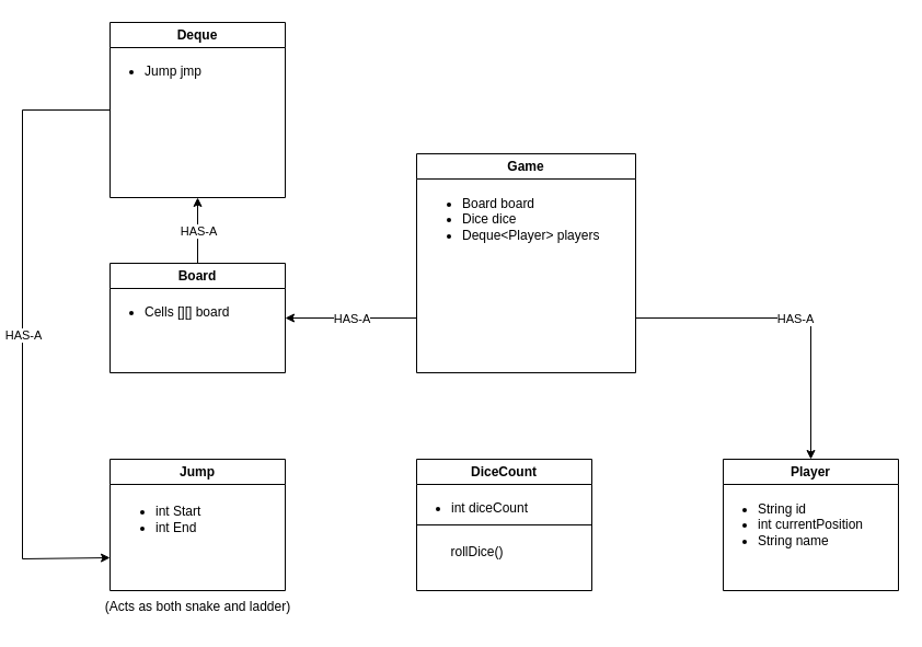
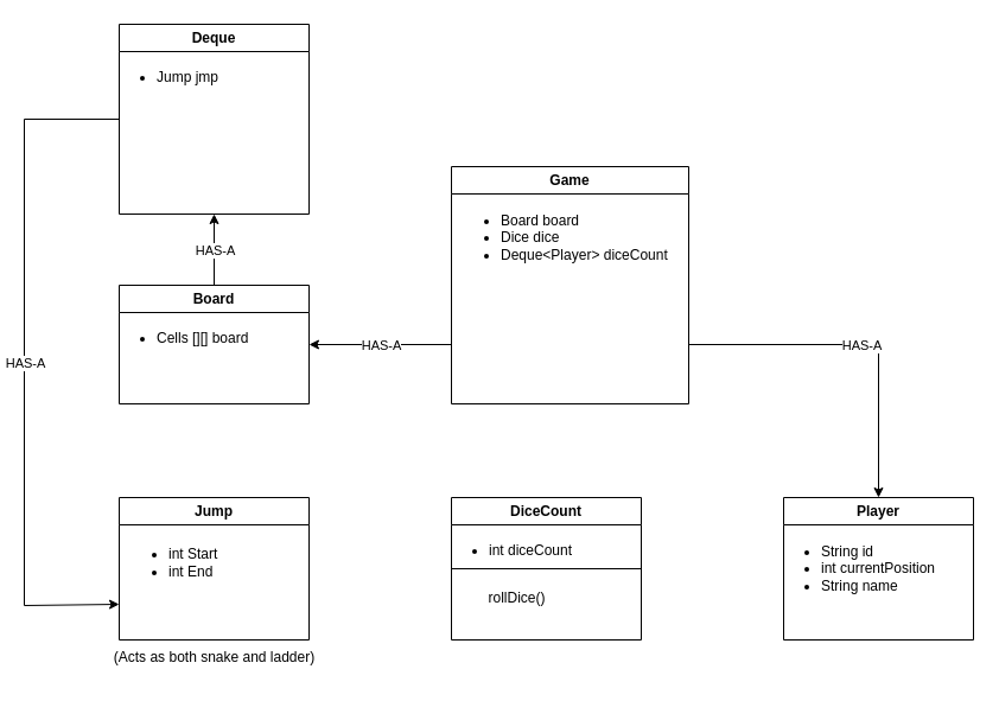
  <mxCell id="0" />
  <mxCell id="1" parent="0" />
  <mxCell id="2" value="Player" style="swimlane;whiteSpace=wrap;html=1;" vertex="1" parent="1"><mxGeometry x="660" y="419" width="160" height="120" as="geometry" /></mxCell>
  <mxCell id="3" value="&lt;ul&gt;&lt;li&gt;String id&lt;/li&gt;&lt;li&gt;int currentPosition&lt;/li&gt;&lt;li&gt;String name&lt;/li&gt;&lt;/ul&gt;" style="text;html=1;align=left;verticalAlign=middle;resizable=0;points=[];autosize=1;strokeColor=none;fillColor=none;" vertex="1" parent="2"><mxGeometry x="-10" y="20" width="160" height="80" as="geometry" /></mxCell>
  <mxCell id="4" value="DiceCount" style="swimlane;whiteSpace=wrap;html=1;" vertex="1" parent="1"><mxGeometry x="380" y="419" width="160" height="120" as="geometry" /></mxCell>
  <mxCell id="5" value="&lt;ul&gt;&lt;li&gt;int diceCount&lt;/li&gt;&lt;/ul&gt;" style="text;html=1;align=left;verticalAlign=middle;resizable=0;points=[];autosize=1;strokeColor=none;fillColor=none;" vertex="1" parent="4"><mxGeometry x="-10" y="20" width="130" height="50" as="geometry" /></mxCell>
  <mxCell id="6" value="rollDice()" style="text;html=1;align=center;verticalAlign=middle;resizable=0;points=[];autosize=1;strokeColor=none;fillColor=none;" vertex="1" parent="4"><mxGeometry x="20" y="70" width="70" height="30" as="geometry" /></mxCell>
  <mxCell id="7" value="" style="endArrow=none;html=1;rounded=0;entryX=1;entryY=0.5;entryDx=0;entryDy=0;exitX=0;exitY=0.5;exitDx=0;exitDy=0;" edge="1" parent="1" source="4" target="4"><mxGeometry width="50" height="50" relative="1" as="geometry"><mxPoint x="240" y="589" as="sourcePoint" /><mxPoint x="290" y="539" as="targetPoint" /></mxGeometry></mxCell>
  <mxCell id="8" value="Jump" style="swimlane;whiteSpace=wrap;html=1;" vertex="1" parent="1"><mxGeometry x="100" y="419" width="160" height="120" as="geometry" /></mxCell>
  <mxCell id="9" value="&lt;ul&gt;&lt;li&gt;int Start&lt;/li&gt;&lt;li&gt;int End&lt;/li&gt;&lt;/ul&gt;" style="text;html=1;align=left;verticalAlign=middle;resizable=0;points=[];autosize=1;strokeColor=none;fillColor=none;" vertex="1" parent="8"><mxGeometry y="20" width="100" height="70" as="geometry" /></mxCell>
  <mxCell id="10" value="(Acts as both snake and ladder)" style="text;html=1;align=center;verticalAlign=middle;resizable=0;points=[];autosize=1;strokeColor=none;fillColor=none;" vertex="1" parent="1"><mxGeometry x="85" y="539" width="190" height="30" as="geometry" /></mxCell>
  <mxCell id="11" value="Board" style="swimlane;whiteSpace=wrap;html=1;" vertex="1" parent="1"><mxGeometry x="100" y="240" width="160" height="100" as="geometry" /></mxCell>
  <mxCell id="12" value="&lt;ul&gt;&lt;li&gt;Cells [][] board&lt;/li&gt;&lt;/ul&gt;" style="text;html=1;align=left;verticalAlign=middle;resizable=0;points=[];autosize=1;strokeColor=none;fillColor=none;" vertex="1" parent="11"><mxGeometry x="-10" y="20" width="140" height="50" as="geometry" /></mxCell>
  <mxCell id="13" value="Deque" style="swimlane;whiteSpace=wrap;html=1;" vertex="1" parent="1"><mxGeometry x="100" y="20" width="160" height="160" as="geometry" /></mxCell>
  <mxCell id="14" value="&lt;ul&gt;&lt;li&gt;Jump jmp&lt;/li&gt;&lt;/ul&gt;" style="text;html=1;align=left;verticalAlign=middle;resizable=0;points=[];autosize=1;strokeColor=none;fillColor=none;" vertex="1" parent="13"><mxGeometry x="-10" y="20" width="120" height="50" as="geometry" /></mxCell>
  <mxCell id="15" value="" style="endArrow=classic;html=1;rounded=0;exitX=0;exitY=0.5;exitDx=0;exitDy=0;entryX=0;entryY=0.75;entryDx=0;entryDy=0;" edge="1" parent="1" source="13" target="8"><mxGeometry relative="1" as="geometry"><mxPoint x="-20" y="170" as="sourcePoint" /><mxPoint x="80" y="170" as="targetPoint" /><Array as="points"><mxPoint x="20" y="100" /><mxPoint x="20" y="510" /></Array></mxGeometry></mxCell>
  <mxCell id="16" value="HAS-A" style="edgeLabel;resizable=0;html=1;;align=center;verticalAlign=middle;" connectable="0" vertex="1" parent="15"><mxGeometry relative="1" as="geometry" /></mxCell>
  <mxCell id="17" value="" style="endArrow=classic;html=1;rounded=0;entryX=0.5;entryY=1;entryDx=0;entryDy=0;exitX=0.5;exitY=0;exitDx=0;exitDy=0;" edge="1" parent="1" source="11" target="13"><mxGeometry relative="1" as="geometry"><mxPoint x="290" y="270" as="sourcePoint" /><mxPoint x="390" y="270" as="targetPoint" /></mxGeometry></mxCell>
  <mxCell id="18" value="HAS-A" style="edgeLabel;resizable=0;html=1;;align=center;verticalAlign=middle;" connectable="0" vertex="1" parent="17"><mxGeometry relative="1" as="geometry" /></mxCell>
  <mxCell id="19" value="Game" style="swimlane;whiteSpace=wrap;html=1;" vertex="1" parent="1"><mxGeometry x="380" y="140" width="200" height="200" as="geometry" /></mxCell>
- <mxCell id="20" value="&lt;ul&gt;&lt;li&gt;Board board&lt;/li&gt;&lt;li&gt;Dice dice&lt;/li&gt;&lt;li&gt;Deque&amp;lt;Player&amp;gt; players&lt;/li&gt;&lt;/ul&gt;" style="text;html=1;align=left;verticalAlign=middle;resizable=0;points=[];autosize=1;strokeColor=none;fillColor=none;" vertex="1" parent="19"><mxGeometry y="20" width="190" height="80" as="geometry" /></mxCell>
+ <mxCell id="20" value="&lt;ul&gt;&lt;li&gt;Board board&lt;/li&gt;&lt;li&gt;Dice dice&lt;/li&gt;&lt;li&gt;Deque&amp;lt;Player&amp;gt; diceCount&lt;/li&gt;&lt;/ul&gt;" style="text;html=1;align=left;verticalAlign=middle;resizable=0;points=[];autosize=1;strokeColor=none;fillColor=none;" vertex="1" parent="19"><mxGeometry y="20" width="190" height="80" as="geometry" /></mxCell>
  <mxCell id="21" value="" style="endArrow=classic;html=1;rounded=0;exitX=0;exitY=0.75;exitDx=0;exitDy=0;entryX=1;entryY=0.5;entryDx=0;entryDy=0;" edge="1" parent="1" source="19" target="11"><mxGeometry relative="1" as="geometry"><mxPoint x="270" y="300" as="sourcePoint" /><mxPoint x="370" y="300" as="targetPoint" /></mxGeometry></mxCell>
  <mxCell id="22" value="HAS-A" style="edgeLabel;resizable=0;html=1;;align=center;verticalAlign=middle;" connectable="0" vertex="1" parent="21"><mxGeometry relative="1" as="geometry" /></mxCell>
  <mxCell id="23" value="" style="endArrow=classic;html=1;rounded=0;exitX=1;exitY=0.75;exitDx=0;exitDy=0;entryX=0.5;entryY=0;entryDx=0;entryDy=0;" edge="1" parent="1" source="19" target="2"><mxGeometry relative="1" as="geometry"><mxPoint x="710" y="310" as="sourcePoint" /><mxPoint x="810" y="310" as="targetPoint" /><Array as="points"><mxPoint x="740" y="290" /></Array></mxGeometry></mxCell>
  <mxCell id="24" value="HAS-A" style="edgeLabel;resizable=0;html=1;;align=center;verticalAlign=middle;" connectable="0" vertex="1" parent="23"><mxGeometry relative="1" as="geometry" /></mxCell>
